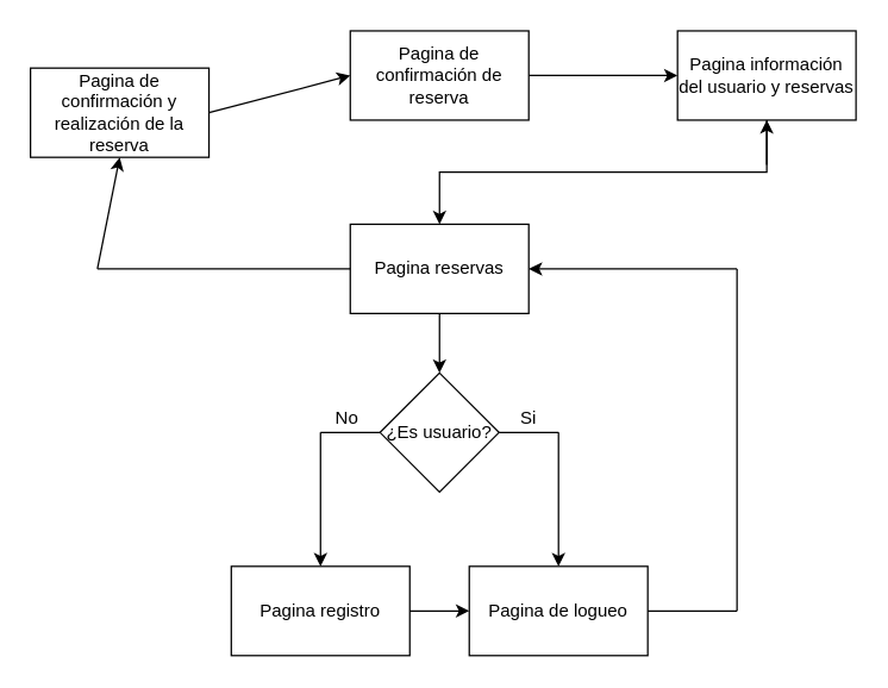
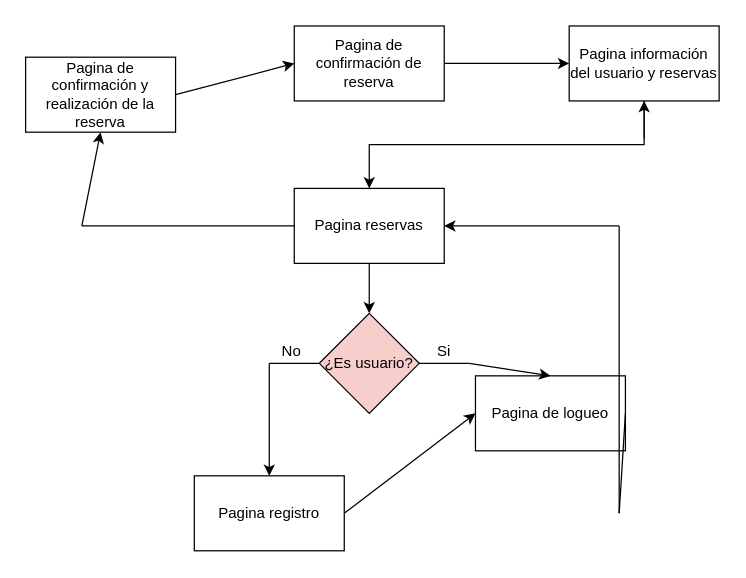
  <mxCell id="0" />
  <mxCell id="1" parent="0" />
  <mxCell id="2" value="Pagina reservas" style="rounded=0;whiteSpace=wrap;html=1;" parent="1" vertex="1"><mxGeometry x="235" y="150" width="120" height="60" as="geometry" /></mxCell>
  <mxCell id="3" value="Pagina registro" style="rounded=0;whiteSpace=wrap;html=1;" parent="1" vertex="1"><mxGeometry x="155" y="380" width="120" height="60" as="geometry" /></mxCell>
- <mxCell id="4" value="Pagina de logueo" style="rounded=0;whiteSpace=wrap;html=1;" parent="1" vertex="1"><mxGeometry x="315" y="380" width="120" height="60" as="geometry" /></mxCell>
+ <mxCell id="4" value="Pagina de logueo" style="rounded=0;whiteSpace=wrap;html=1;" parent="1" vertex="1"><mxGeometry x="380" y="300" width="120" height="60" as="geometry" /></mxCell>
  <mxCell id="5" style="edgeStyle=orthogonalEdgeStyle;rounded=0;orthogonalLoop=1;jettySize=auto;html=1;exitX=0.5;exitY=1;exitDx=0;exitDy=0;entryX=0.5;entryY=0;entryDx=0;entryDy=0;" parent="1" source="6" target="2" edge="1"><mxGeometry relative="1" as="geometry" /></mxCell>
  <mxCell id="6" value="Pagina información del usuario y reservas" style="rounded=0;whiteSpace=wrap;html=1;" parent="1" vertex="1"><mxGeometry x="455" y="20" width="120" height="60" as="geometry" /></mxCell>
  <mxCell id="7" value="Pagina de confirmación y realización de la reserva" style="rounded=0;whiteSpace=wrap;html=1;" parent="1" vertex="1"><mxGeometry x="20" y="45" width="120" height="60" as="geometry" /></mxCell>
  <mxCell id="8" value="Pagina de confirmación de reserva" style="rounded=0;whiteSpace=wrap;html=1;" parent="1" vertex="1"><mxGeometry x="235" y="20" width="120" height="60" as="geometry" /></mxCell>
- <mxCell id="9" value="¿Es usuario?" style="rhombus;whiteSpace=wrap;html=1;" parent="1" vertex="1"><mxGeometry x="255" y="250" width="80" height="80" as="geometry" /></mxCell>
+ <mxCell id="9" value="¿Es usuario?" style="rhombus;whiteSpace=wrap;html=1;fillColor=#f8cecc;" parent="1" vertex="1"><mxGeometry x="255" y="250" width="80" height="80" as="geometry" /></mxCell>
  <mxCell id="10" value="" style="endArrow=none;html=1;" parent="1" edge="1"><mxGeometry width="50" height="50" relative="1" as="geometry"><mxPoint x="215" y="290" as="sourcePoint" /><mxPoint x="255" y="290" as="targetPoint" /></mxGeometry></mxCell>
  <mxCell id="11" value="" style="endArrow=classic;html=1;" parent="1" edge="1"><mxGeometry width="50" height="50" relative="1" as="geometry"><mxPoint x="215" y="290" as="sourcePoint" /><mxPoint x="215" y="380" as="targetPoint" /></mxGeometry></mxCell>
  <mxCell id="12" value="No" style="text;html=1;strokeColor=none;fillColor=none;align=center;verticalAlign=middle;whiteSpace=wrap;rounded=0;" parent="1" vertex="1"><mxGeometry x="213" y="271" width="40" height="20" as="geometry" /></mxCell>
  <mxCell id="13" value="" style="endArrow=classic;html=1;exitX=0.5;exitY=1;exitDx=0;exitDy=0;entryX=0.5;entryY=0;entryDx=0;entryDy=0;" parent="1" source="2" target="9" edge="1"><mxGeometry width="50" height="50" relative="1" as="geometry"><mxPoint x="305" y="450" as="sourcePoint" /><mxPoint x="355" y="400" as="targetPoint" /></mxGeometry></mxCell>
  <mxCell id="14" value="" style="endArrow=none;html=1;exitX=1;exitY=0.5;exitDx=0;exitDy=0;" parent="1" source="9" edge="1"><mxGeometry width="50" height="50" relative="1" as="geometry"><mxPoint x="305" y="450" as="sourcePoint" /><mxPoint x="375" y="290" as="targetPoint" /></mxGeometry></mxCell>
  <mxCell id="15" value="" style="endArrow=classic;html=1;entryX=0.5;entryY=0;entryDx=0;entryDy=0;" parent="1" target="4" edge="1"><mxGeometry width="50" height="50" relative="1" as="geometry"><mxPoint x="375" y="290" as="sourcePoint" /><mxPoint x="355" y="400" as="targetPoint" /></mxGeometry></mxCell>
  <mxCell id="16" value="Si" style="text;html=1;strokeColor=none;fillColor=none;align=center;verticalAlign=middle;whiteSpace=wrap;rounded=0;" parent="1" vertex="1"><mxGeometry x="335" y="271" width="40" height="20" as="geometry" /></mxCell>
  <mxCell id="17" value="" style="endArrow=none;html=1;exitX=1;exitY=0.5;exitDx=0;exitDy=0;" parent="1" source="4" edge="1"><mxGeometry width="50" height="50" relative="1" as="geometry"><mxPoint x="-65" y="430" as="sourcePoint" /><mxPoint x="495" y="410" as="targetPoint" /></mxGeometry></mxCell>
  <mxCell id="18" value="" style="endArrow=none;html=1;" parent="1" edge="1"><mxGeometry width="50" height="50" relative="1" as="geometry"><mxPoint x="495" y="410" as="sourcePoint" /><mxPoint x="495" y="180" as="targetPoint" /></mxGeometry></mxCell>
  <mxCell id="19" value="" style="endArrow=classic;html=1;entryX=1;entryY=0.5;entryDx=0;entryDy=0;" parent="1" target="2" edge="1"><mxGeometry width="50" height="50" relative="1" as="geometry"><mxPoint x="495" y="180" as="sourcePoint" /><mxPoint x="-15" y="380" as="targetPoint" /></mxGeometry></mxCell>
  <mxCell id="20" value="" style="endArrow=classic;html=1;exitX=1;exitY=0.5;exitDx=0;exitDy=0;entryX=0;entryY=0.5;entryDx=0;entryDy=0;" parent="1" source="3" target="4" edge="1"><mxGeometry width="50" height="50" relative="1" as="geometry"><mxPoint x="155" y="470" as="sourcePoint" /><mxPoint x="205" y="420" as="targetPoint" /></mxGeometry></mxCell>
  <mxCell id="21" value="" style="endArrow=none;html=1;entryX=0;entryY=0.5;entryDx=0;entryDy=0;" parent="1" target="2" edge="1"><mxGeometry width="50" height="50" relative="1" as="geometry"><mxPoint x="65" y="180" as="sourcePoint" /><mxPoint x="205" y="180" as="targetPoint" /></mxGeometry></mxCell>
  <mxCell id="22" value="" style="endArrow=classic;html=1;entryX=0.5;entryY=1;entryDx=0;entryDy=0;" parent="1" target="7" edge="1"><mxGeometry width="50" height="50" relative="1" as="geometry"><mxPoint x="65" y="180" as="sourcePoint" /><mxPoint x="205" y="180" as="targetPoint" /></mxGeometry></mxCell>
  <mxCell id="23" value="" style="endArrow=classic;html=1;exitX=1;exitY=0.5;exitDx=0;exitDy=0;entryX=0;entryY=0.5;entryDx=0;entryDy=0;" parent="1" source="7" target="8" edge="1"><mxGeometry width="50" height="50" relative="1" as="geometry"><mxPoint x="155" y="230" as="sourcePoint" /><mxPoint x="205" y="180" as="targetPoint" /></mxGeometry></mxCell>
  <mxCell id="24" value="" style="endArrow=classic;html=1;exitX=1;exitY=0.5;exitDx=0;exitDy=0;entryX=0;entryY=0.5;entryDx=0;entryDy=0;" parent="1" source="8" target="6" edge="1"><mxGeometry width="50" height="50" relative="1" as="geometry"><mxPoint x="155" y="230" as="sourcePoint" /><mxPoint x="205" y="180" as="targetPoint" /></mxGeometry></mxCell>
  <mxCell id="25" value="" style="endArrow=classic;html=1;entryX=0.5;entryY=1;entryDx=0;entryDy=0;" edge="1" parent="1" target="6"><mxGeometry width="50" height="50" relative="1" as="geometry"><mxPoint x="515" y="110" as="sourcePoint" /><mxPoint x="605" y="120" as="targetPoint" /></mxGeometry></mxCell>
